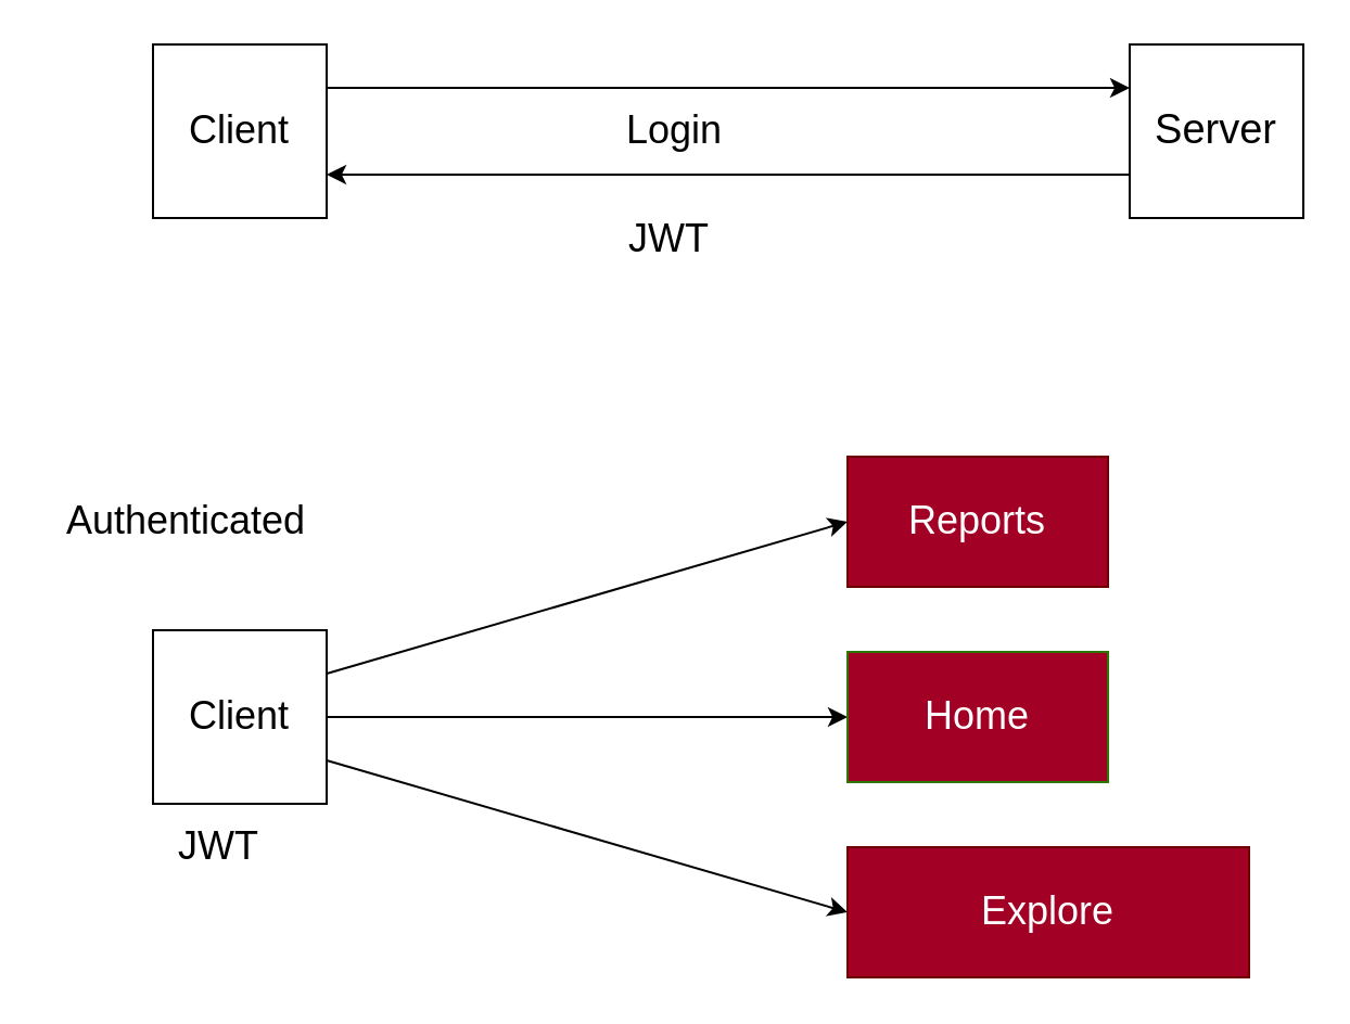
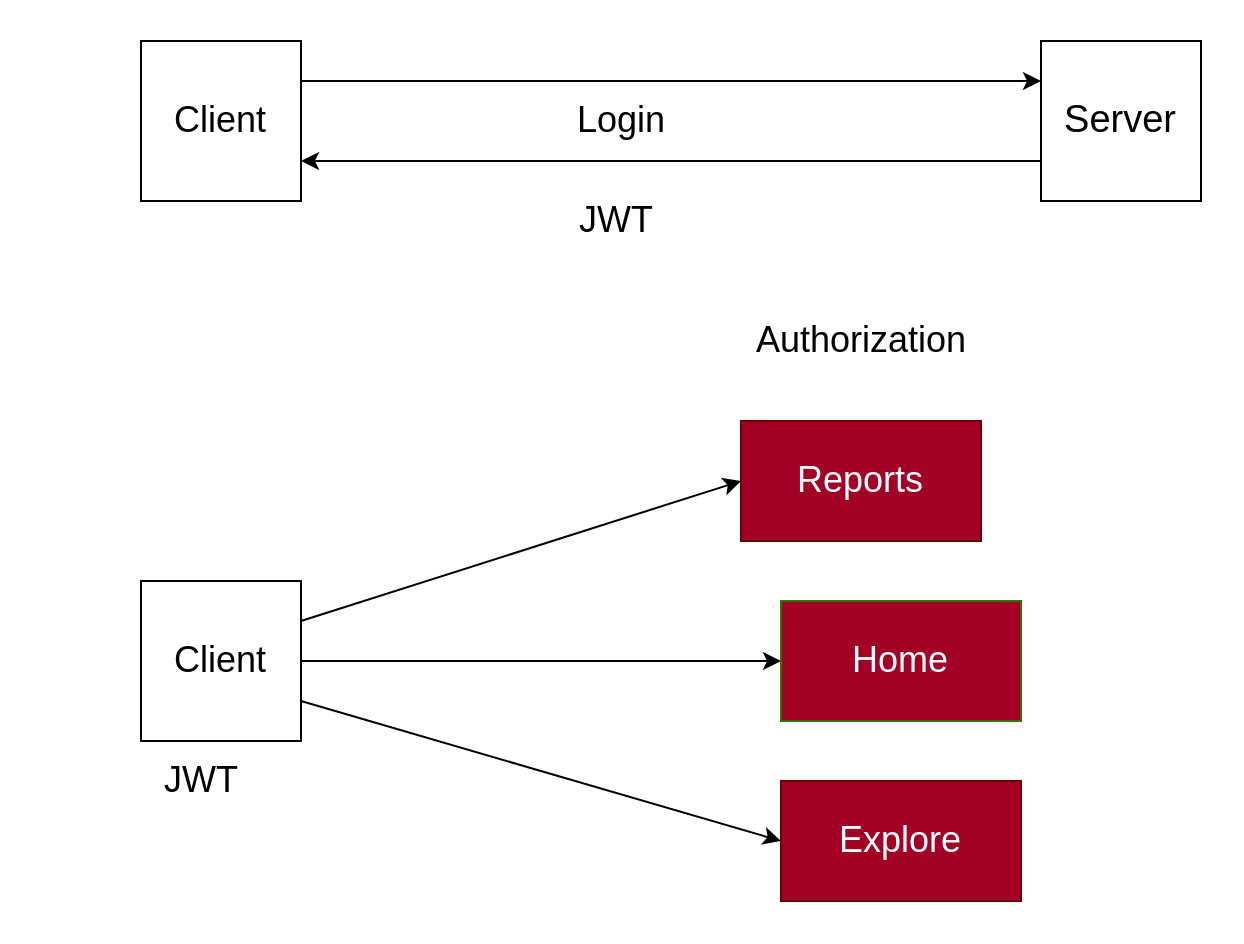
  <mxCell id="0" />
  <mxCell id="1" parent="0" />
  <mxCell id="2" style="edgeStyle=none;html=1;exitX=1;exitY=0.25;exitDx=0;exitDy=0;entryX=0;entryY=0.25;entryDx=0;entryDy=0;fontSize=18;" edge="1" parent="1" source="3" target="5"><mxGeometry relative="1" as="geometry" /></mxCell>
  <mxCell id="3" value="&lt;font style=&quot;font-size: 18px;&quot;&gt;Client&lt;/font&gt;" style="whiteSpace=wrap;html=1;aspect=fixed;" vertex="1" parent="1"><mxGeometry x="70" y="20" width="80" height="80" as="geometry" /></mxCell>
  <mxCell id="4" style="edgeStyle=none;html=1;exitX=0;exitY=0.75;exitDx=0;exitDy=0;entryX=1;entryY=0.75;entryDx=0;entryDy=0;fontSize=18;" edge="1" parent="1" source="5" target="3"><mxGeometry relative="1" as="geometry" /></mxCell>
  <mxCell id="5" value="&lt;font style=&quot;font-size: 19px;&quot;&gt;Server&lt;/font&gt;" style="whiteSpace=wrap;html=1;aspect=fixed;" vertex="1" parent="1"><mxGeometry x="520" y="20" width="80" height="80" as="geometry" /></mxCell>
  <mxCell id="6" value="Login" style="text;html=1;align=center;verticalAlign=middle;resizable=0;points=[];autosize=1;strokeColor=none;fillColor=none;fontSize=18;" vertex="1" parent="1"><mxGeometry x="275" y="40" width="70" height="40" as="geometry" /></mxCell>
  <mxCell id="7" value="JWT&amp;nbsp;" style="text;html=1;align=center;verticalAlign=middle;resizable=0;points=[];autosize=1;strokeColor=none;fillColor=none;fontSize=18;" vertex="1" parent="1"><mxGeometry x="275" y="90" width="70" height="40" as="geometry" /></mxCell>
  <mxCell id="8" style="edgeStyle=none;html=1;exitX=1;exitY=0.25;exitDx=0;exitDy=0;entryX=0;entryY=0.5;entryDx=0;entryDy=0;fontSize=18;" edge="1" parent="1" source="11" target="12"><mxGeometry relative="1" as="geometry" /></mxCell>
  <mxCell id="9" style="edgeStyle=none;html=1;exitX=1;exitY=0.5;exitDx=0;exitDy=0;entryX=0;entryY=0.5;entryDx=0;entryDy=0;fontSize=18;" edge="1" parent="1" source="11" target="13"><mxGeometry relative="1" as="geometry" /></mxCell>
  <mxCell id="10" style="edgeStyle=none;html=1;exitX=1;exitY=0.75;exitDx=0;exitDy=0;entryX=0;entryY=0.5;entryDx=0;entryDy=0;fontSize=18;" edge="1" parent="1" source="11" target="14"><mxGeometry relative="1" as="geometry" /></mxCell>
  <mxCell id="11" value="Client" style="whiteSpace=wrap;html=1;aspect=fixed;fontSize=18;" vertex="1" parent="1"><mxGeometry x="70" y="290" width="80" height="80" as="geometry" /></mxCell>
- <mxCell id="12" value="Reports" style="rounded=0;whiteSpace=wrap;html=1;fontSize=18;fillColor=#a20025;fontColor=#ffffff;strokeColor=#6F0000;" vertex="1" parent="1"><mxGeometry x="390" y="210" width="120" height="60" as="geometry" /></mxCell>
+ <mxCell id="12" value="Reports" style="rounded=0;whiteSpace=wrap;html=1;fontSize=18;fillColor=#a20025;fontColor=#ffffff;strokeColor=#6F0000;" vertex="1" parent="1"><mxGeometry x="370" y="210" width="120" height="60" as="geometry" /></mxCell>
  <mxCell id="13" value="Home" style="rounded=0;whiteSpace=wrap;html=1;fontSize=18;fillColor=#a20025;fontColor=#ffffff;strokeColor=#2D7600;" vertex="1" parent="1"><mxGeometry x="390" y="300" width="120" height="60" as="geometry" /></mxCell>
- <mxCell id="14" value="Explore" style="rounded=0;whiteSpace=wrap;html=1;fontSize=18;fillColor=#a20025;fontColor=#ffffff;strokeColor=#6F0000;" vertex="1" parent="1"><mxGeometry x="390" y="390" width="185" height="60" as="geometry" /></mxCell>
+ <mxCell id="14" value="Explore" style="rounded=0;whiteSpace=wrap;html=1;fontSize=18;fillColor=#a20025;fontColor=#ffffff;strokeColor=#6F0000;" vertex="1" parent="1"><mxGeometry x="390" y="390" width="120" height="60" as="geometry" /></mxCell>
  <mxCell id="15" value="JWT" style="text;html=1;align=center;verticalAlign=middle;resizable=0;points=[];autosize=1;strokeColor=none;fillColor=none;fontSize=18;" vertex="1" parent="1"><mxGeometry x="70" y="370" width="60" height="40" as="geometry" /></mxCell>
- <mxCell id="16" value="Authenticated" style="text;html=1;align=center;verticalAlign=middle;resizable=0;points=[];autosize=1;strokeColor=none;fillColor=none;fontSize=18;" vertex="1" parent="1"><mxGeometry x="20" y="220" width="130" height="40" as="geometry" /></mxCell>
+ <mxCell id="17" value="Authorization" style="text;html=1;align=center;verticalAlign=middle;resizable=0;points=[];autosize=1;strokeColor=none;fillColor=none;fontSize=18;" vertex="1" parent="1"><mxGeometry x="365" y="150" width="130" height="40" as="geometry" /></mxCell>
